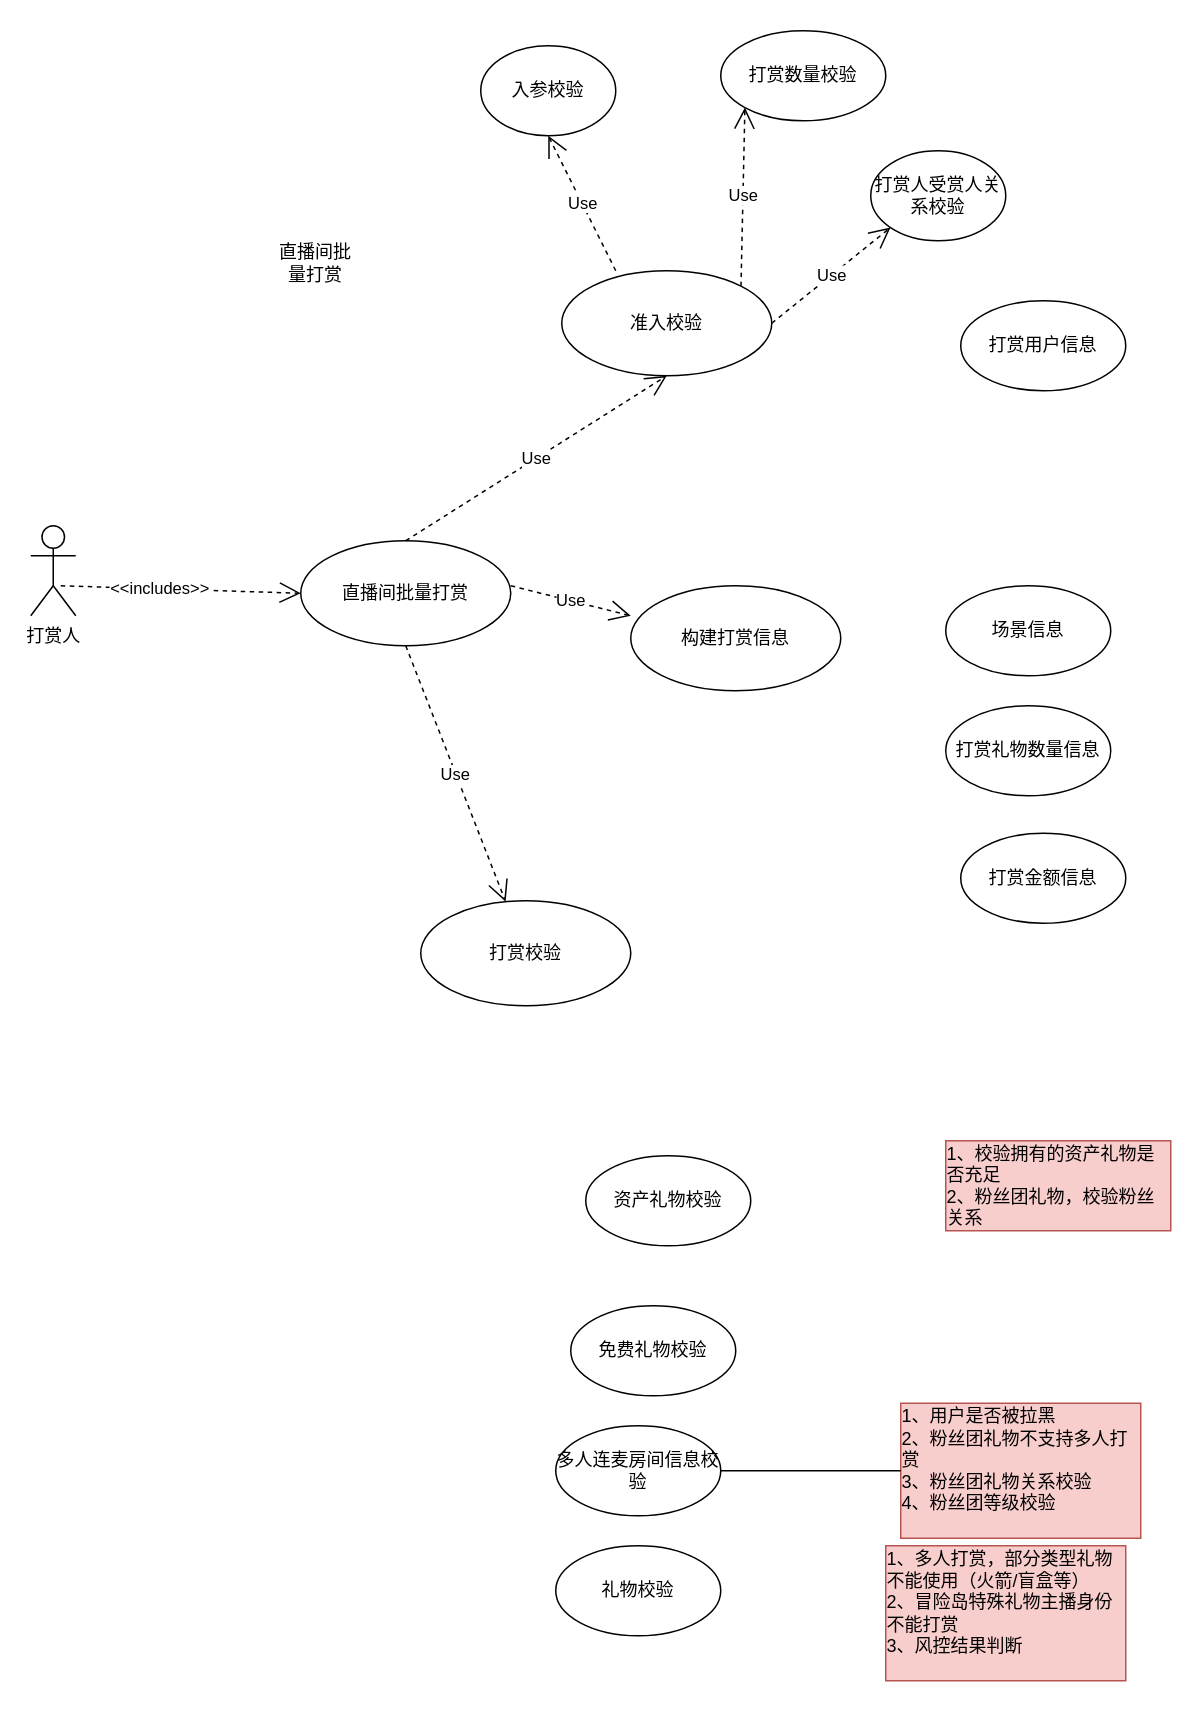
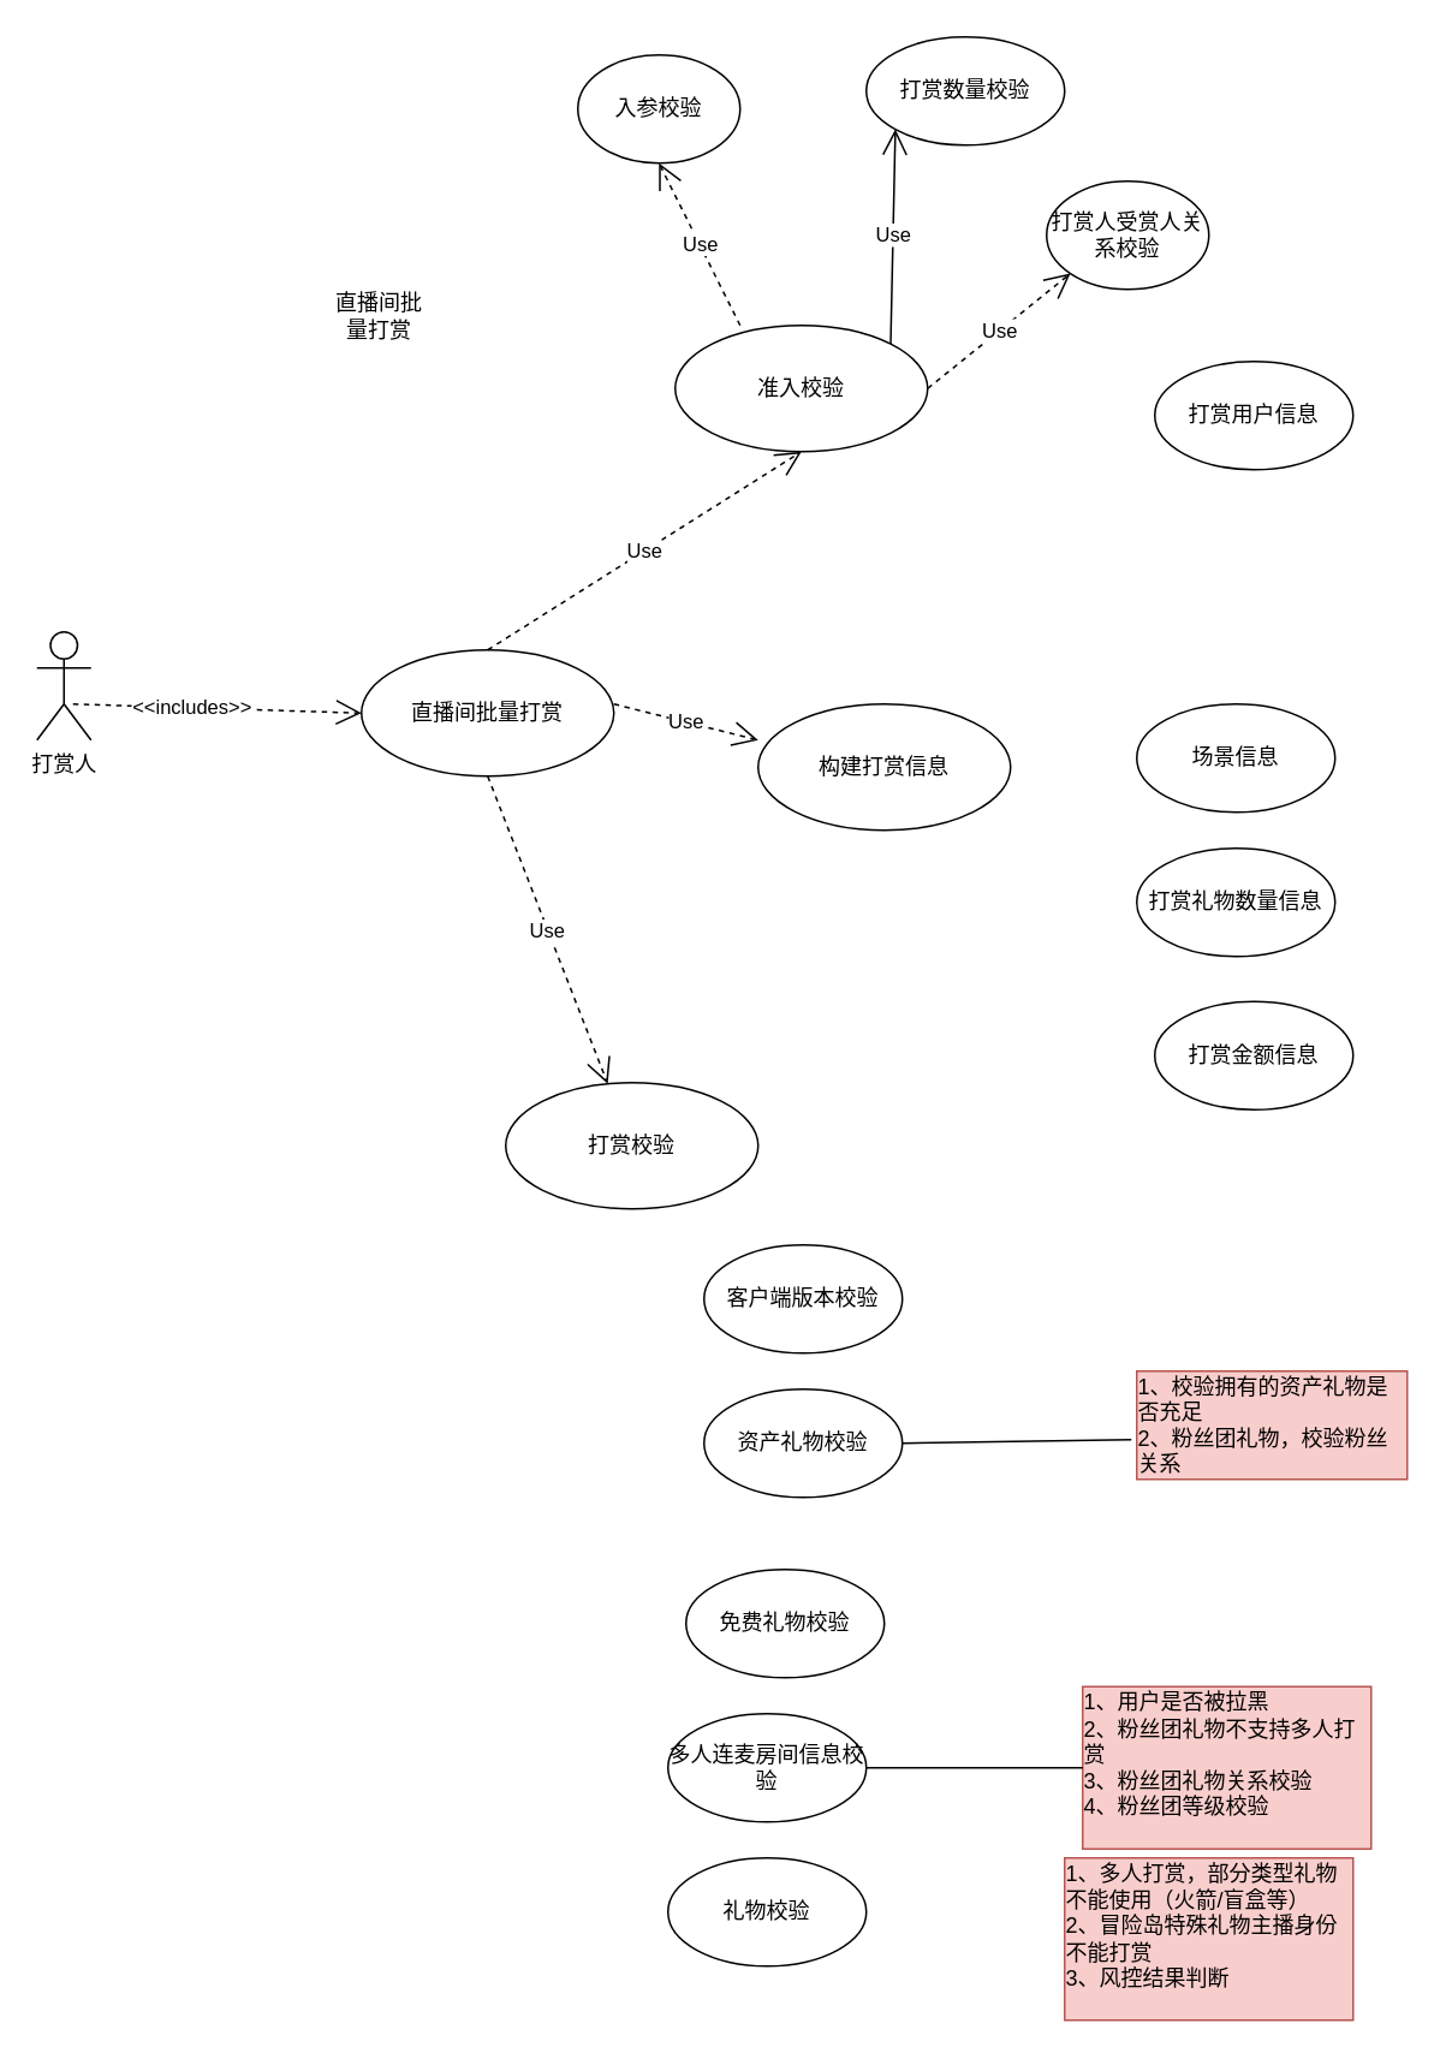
  <mxCell id="0" />
  <mxCell id="1" parent="0" />
  <mxCell id="2" value="直播间批量打赏" style="text;html=1;strokeColor=none;fillColor=none;align=center;verticalAlign=middle;whiteSpace=wrap;rounded=0;" vertex="1" parent="1"><mxGeometry x="180" y="160" width="60" height="30" as="geometry" /></mxCell>
  <mxCell id="3" value="打赏人" style="shape=umlActor;verticalLabelPosition=bottom;verticalAlign=top;html=1;" vertex="1" parent="1"><mxGeometry x="20" y="350" width="30" height="60" as="geometry" /></mxCell>
  <mxCell id="4" value="准入校验" style="ellipse;whiteSpace=wrap;html=1;" vertex="1" parent="1"><mxGeometry x="374" y="180" width="140" height="70" as="geometry" /></mxCell>
  <mxCell id="5" value="入参校验" style="ellipse;whiteSpace=wrap;html=1;" vertex="1" parent="1"><mxGeometry x="320" y="30" width="90" height="60" as="geometry" /></mxCell>
  <mxCell id="6" value="打赏数量校验" style="ellipse;whiteSpace=wrap;html=1;" vertex="1" parent="1"><mxGeometry x="480" y="20" width="110" height="60" as="geometry" /></mxCell>
  <mxCell id="7" value="打赏人受赏人关系校验" style="ellipse;whiteSpace=wrap;html=1;" vertex="1" parent="1"><mxGeometry x="580" y="100" width="90" height="60" as="geometry" /></mxCell>
  <mxCell id="8" value="&amp;lt;&amp;lt;includes&amp;gt;&amp;gt;" style="endArrow=open;endSize=12;dashed=1;html=1;rounded=0;exitX=0.667;exitY=0.667;exitDx=0;exitDy=0;exitPerimeter=0;entryX=0;entryY=0.5;entryDx=0;entryDy=0;" edge="1" parent="1" source="3" target="17"><mxGeometry x="-0.176" width="160" relative="1" as="geometry"><mxPoint x="290" y="380" as="sourcePoint" /><mxPoint x="260" y="390" as="targetPoint" /><mxPoint as="offset" /></mxGeometry></mxCell>
  <mxCell id="9" value="Use" style="endArrow=open;endSize=12;dashed=1;html=1;rounded=0;entryX=0.5;entryY=1;entryDx=0;entryDy=0;" edge="1" parent="1" target="5"><mxGeometry width="160" relative="1" as="geometry"><mxPoint x="410" y="180" as="sourcePoint" /><mxPoint x="570" y="180" as="targetPoint" /></mxGeometry></mxCell>
- <mxCell id="10" value="Use" style="endArrow=open;endSize=12;dashed=1;html=1;rounded=0;exitX=1;exitY=0;exitDx=0;exitDy=0;entryX=0;entryY=1;entryDx=0;entryDy=0;" edge="1" parent="1" source="4" target="6"><mxGeometry width="160" relative="1" as="geometry"><mxPoint x="440" y="100" as="sourcePoint" /><mxPoint x="520" y="80" as="targetPoint" /></mxGeometry></mxCell>
+ <mxCell id="10" value="Use" style="endArrow=open;endSize=12;dashed=0;html=1;rounded=0;exitX=1;exitY=0;exitDx=0;exitDy=0;entryX=0;entryY=1;entryDx=0;entryDy=0;" edge="1" parent="1" source="4" target="6"><mxGeometry width="160" relative="1" as="geometry"><mxPoint x="440" y="100" as="sourcePoint" /><mxPoint x="520" y="80" as="targetPoint" /></mxGeometry></mxCell>
  <mxCell id="11" value="Use" style="endArrow=open;endSize=12;dashed=1;html=1;rounded=0;entryX=0;entryY=1;entryDx=0;entryDy=0;exitX=1;exitY=0.5;exitDx=0;exitDy=0;" edge="1" parent="1" source="4" target="7"><mxGeometry width="160" relative="1" as="geometry"><mxPoint x="480" y="220" as="sourcePoint" /><mxPoint x="640" y="220" as="targetPoint" /></mxGeometry></mxCell>
  <mxCell id="12" value="构建打赏信息" style="ellipse;whiteSpace=wrap;html=1;" vertex="1" parent="1"><mxGeometry x="420" y="390" width="140" height="70" as="geometry" /></mxCell>
  <mxCell id="13" value="打赏用户信息" style="ellipse;whiteSpace=wrap;html=1;" vertex="1" parent="1"><mxGeometry x="640" y="200" width="110" height="60" as="geometry" /></mxCell>
  <mxCell id="14" value="场景信息" style="ellipse;whiteSpace=wrap;html=1;" vertex="1" parent="1"><mxGeometry x="630" y="390" width="110" height="60" as="geometry" /></mxCell>
  <mxCell id="15" value="打赏礼物数量信息" style="ellipse;whiteSpace=wrap;html=1;" vertex="1" parent="1"><mxGeometry x="630" y="470" width="110" height="60" as="geometry" /></mxCell>
  <mxCell id="16" value="打赏金额信息" style="ellipse;whiteSpace=wrap;html=1;" vertex="1" parent="1"><mxGeometry x="640" y="555" width="110" height="60" as="geometry" /></mxCell>
  <mxCell id="17" value="直播间批量打赏" style="ellipse;whiteSpace=wrap;html=1;" vertex="1" parent="1"><mxGeometry x="200" y="360" width="140" height="70" as="geometry" /></mxCell>
  <mxCell id="18" value="打赏校验" style="ellipse;whiteSpace=wrap;html=1;" vertex="1" parent="1"><mxGeometry x="280" y="600" width="140" height="70" as="geometry" /></mxCell>
  <mxCell id="19" value="Use" style="endArrow=open;endSize=12;dashed=1;html=1;rounded=0;entryX=0.5;entryY=1;entryDx=0;entryDy=0;exitX=0.5;exitY=0;exitDx=0;exitDy=0;" edge="1" parent="1" source="17" target="4"><mxGeometry width="160" relative="1" as="geometry"><mxPoint x="280" y="330" as="sourcePoint" /><mxPoint x="430" y="360" as="targetPoint" /></mxGeometry></mxCell>
  <mxCell id="20" value="Use" style="endArrow=open;endSize=12;dashed=1;html=1;rounded=0;exitX=0.5;exitY=1;exitDx=0;exitDy=0;" edge="1" parent="1" source="17" target="18"><mxGeometry width="160" relative="1" as="geometry"><mxPoint x="340" y="380" as="sourcePoint" /><mxPoint x="500" y="380" as="targetPoint" /></mxGeometry></mxCell>
  <mxCell id="21" value="Use" style="endArrow=open;endSize=12;dashed=1;html=1;rounded=0;entryX=0;entryY=0.286;entryDx=0;entryDy=0;entryPerimeter=0;" edge="1" parent="1" target="12"><mxGeometry width="160" relative="1" as="geometry"><mxPoint x="340" y="390" as="sourcePoint" /><mxPoint x="500" y="390" as="targetPoint" /></mxGeometry></mxCell>
+ <mxCell id="22" value="客户端版本校验" style="ellipse;whiteSpace=wrap;html=1;" vertex="1" parent="1"><mxGeometry x="390" y="690" width="110" height="60" as="geometry" /></mxCell>
  <mxCell id="23" value="资产礼物校验" style="ellipse;whiteSpace=wrap;html=1;" vertex="1" parent="1"><mxGeometry x="390" y="770" width="110" height="60" as="geometry" /></mxCell>
  <mxCell id="24" value="&lt;div style=&quot;text-align: left;&quot;&gt;&lt;span style=&quot;background-color: initial;&quot;&gt;1、校验拥有的资产礼物是否充足&lt;/span&gt;&lt;/div&gt;&lt;div style=&quot;text-align: left;&quot;&gt;&lt;span style=&quot;background-color: initial;&quot;&gt;2、粉丝团礼物，校验粉丝关系&lt;/span&gt;&lt;/div&gt;" style="text;html=1;strokeColor=#b85450;fillColor=#f8cecc;align=center;verticalAlign=middle;whiteSpace=wrap;rounded=0;" vertex="1" parent="1"><mxGeometry x="630" y="760" width="150" height="60" as="geometry" /></mxCell>
+ <mxCell id="25" value="" style="endArrow=none;html=1;rounded=0;entryX=-0.02;entryY=0.633;entryDx=0;entryDy=0;entryPerimeter=0;exitX=1;exitY=0.5;exitDx=0;exitDy=0;" edge="1" parent="1" source="23" target="24"><mxGeometry width="50" height="50" relative="1" as="geometry"><mxPoint x="510" y="798" as="sourcePoint" /><mxPoint x="550" y="750" as="targetPoint" /></mxGeometry></mxCell>
  <mxCell id="26" value="免费礼物校验" style="ellipse;whiteSpace=wrap;html=1;" vertex="1" parent="1"><mxGeometry x="380" y="870" width="110" height="60" as="geometry" /></mxCell>
  <mxCell id="27" value="多人连麦房间信息校验" style="ellipse;whiteSpace=wrap;html=1;" vertex="1" parent="1"><mxGeometry x="370" y="950" width="110" height="60" as="geometry" /></mxCell>
  <mxCell id="28" value="&lt;div style=&quot;text-align: left;&quot;&gt;&lt;span style=&quot;background-color: initial;&quot;&gt;1、用户是否被拉黑&lt;/span&gt;&lt;/div&gt;&lt;div style=&quot;text-align: left;&quot;&gt;&lt;span style=&quot;background-color: initial;&quot;&gt;2、粉丝团礼物不支持多人打赏&lt;/span&gt;&lt;/div&gt;&lt;div style=&quot;text-align: left;&quot;&gt;&lt;span style=&quot;background-color: initial;&quot;&gt;3、粉丝团礼物关系校验&lt;/span&gt;&lt;/div&gt;&lt;div style=&quot;text-align: left;&quot;&gt;&lt;span style=&quot;background-color: initial;&quot;&gt;4、粉丝团等级校验&lt;/span&gt;&lt;/div&gt;&lt;div style=&quot;text-align: left;&quot;&gt;&lt;span style=&quot;background-color: initial;&quot;&gt;&lt;br&gt;&lt;/span&gt;&lt;/div&gt;" style="text;html=1;strokeColor=#b85450;fillColor=#f8cecc;align=center;verticalAlign=middle;whiteSpace=wrap;rounded=0;" vertex="1" parent="1"><mxGeometry x="600" y="935" width="160" height="90" as="geometry" /></mxCell>
  <mxCell id="29" value="" style="endArrow=none;html=1;rounded=0;entryX=0;entryY=0.5;entryDx=0;entryDy=0;exitX=1;exitY=0.5;exitDx=0;exitDy=0;" edge="1" parent="1" source="27" target="28"><mxGeometry width="50" height="50" relative="1" as="geometry"><mxPoint x="490" y="980" as="sourcePoint" /><mxPoint x="540" y="930" as="targetPoint" /></mxGeometry></mxCell>
  <mxCell id="30" value="礼物校验" style="ellipse;whiteSpace=wrap;html=1;" vertex="1" parent="1"><mxGeometry x="370" y="1030" width="110" height="60" as="geometry" /></mxCell>
  <mxCell id="31" value="&lt;div style=&quot;text-align: left;&quot;&gt;&lt;span style=&quot;background-color: initial;&quot;&gt;1、多人打赏，部分类型礼物不能使用（火箭/盲盒等）&lt;/span&gt;&lt;/div&gt;&lt;div style=&quot;text-align: left;&quot;&gt;&lt;span style=&quot;background-color: initial;&quot;&gt;2、冒险岛特殊礼物主播身份不能打赏&lt;/span&gt;&lt;/div&gt;&lt;div style=&quot;text-align: left;&quot;&gt;&lt;span style=&quot;background-color: initial;&quot;&gt;3、风控结果判断&lt;/span&gt;&lt;/div&gt;&lt;div style=&quot;text-align: left;&quot;&gt;&lt;span style=&quot;background-color: initial;&quot;&gt;&lt;br&gt;&lt;/span&gt;&lt;/div&gt;" style="text;html=1;strokeColor=#b85450;fillColor=#f8cecc;align=center;verticalAlign=middle;whiteSpace=wrap;rounded=0;" vertex="1" parent="1"><mxGeometry x="590" y="1030" width="160" height="90" as="geometry" /></mxCell>
